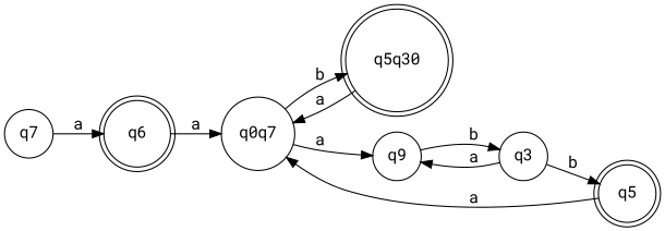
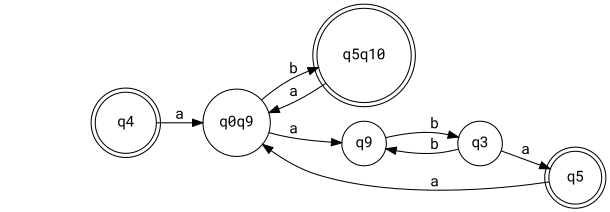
  digraph {
    fontname="Roboto Mono"
    rankdir=LR
    node [fontname="Roboto Mono" shape=circle]
    edge [fontname="Roboto Mono"]
-   q6 [shape=doublecircle]
-   q0q9 [label=q0q7]
-   q5q10 [shape=doublecircle label=q5q30]
+   q6 [shape=doublecircle label=q4]
+   q0q9
+   q5q10 [shape=doublecircle]
    n4 [label=q9]
    q5 [shape=doublecircle]
-   q7
    q3
    q6 -> q0q9 [label=a]
    q0q9 -> q5q10 [label=b]
    q0q9 -> n4 [label=a]
    q5q10 -> q0q9 [label=a]
    n4 -> q3 [label=b]
    q5 -> q0q9 [label=a]
-   q7 -> q6 [label=a]
-   q3 -> n4 [label=a]
-   q3 -> q5 [label=b]
+   q3 -> n4 [label=b]
+   q3 -> q5 [label=a]
  }
